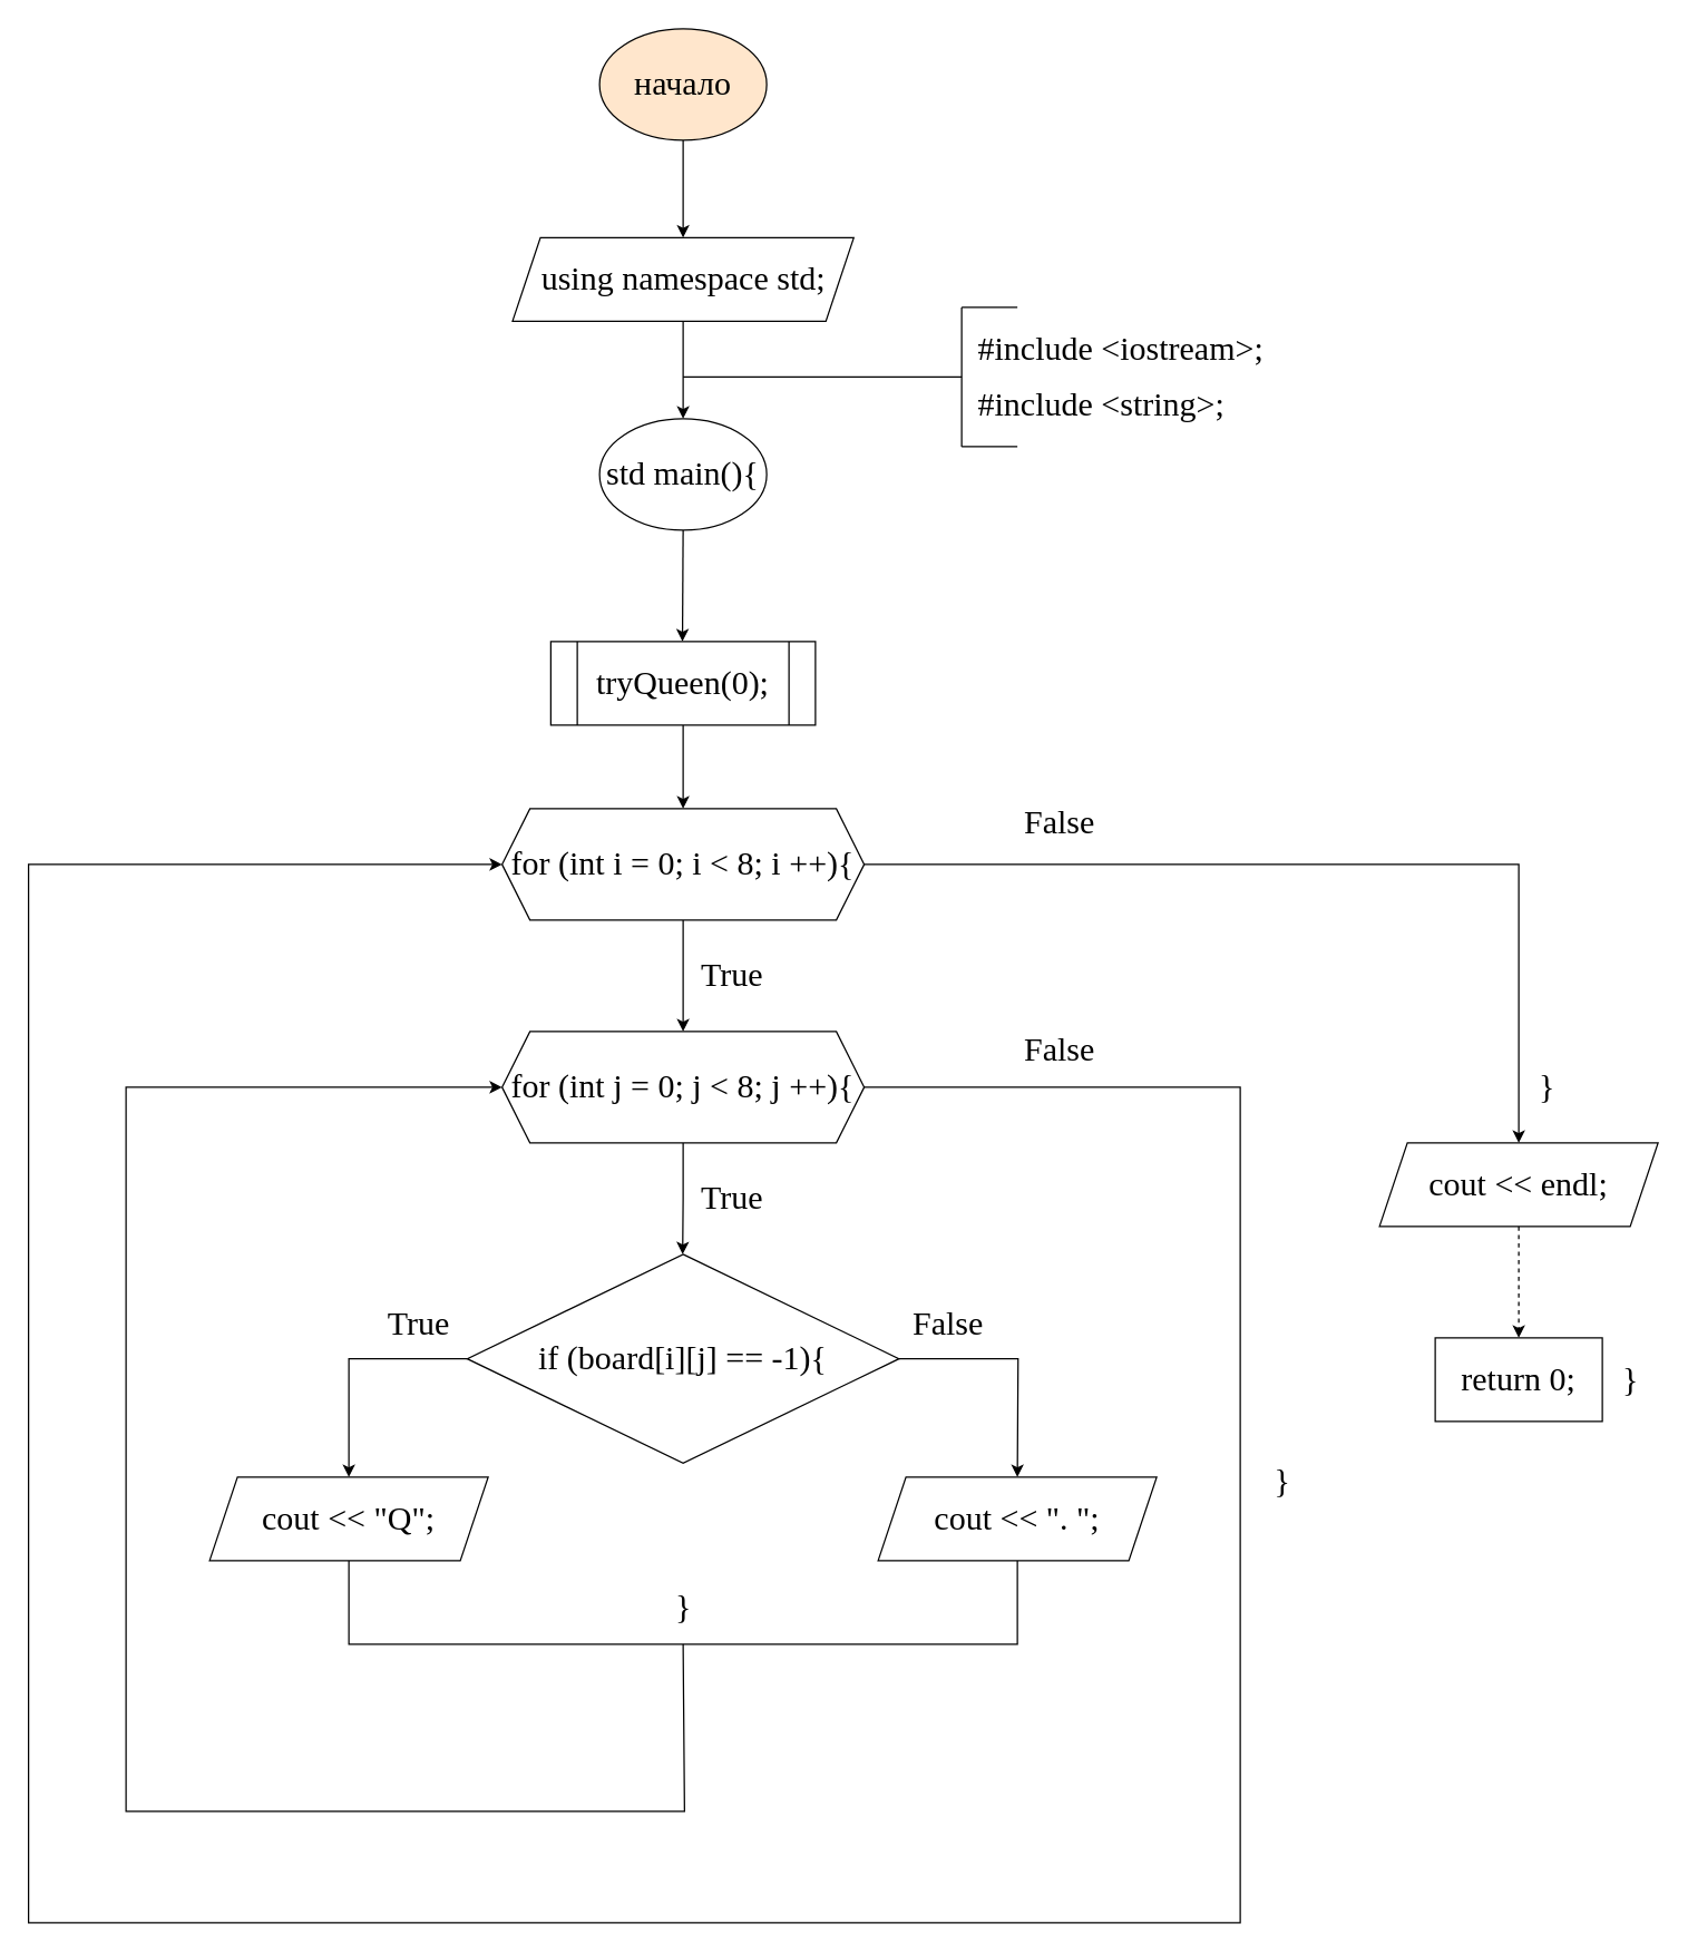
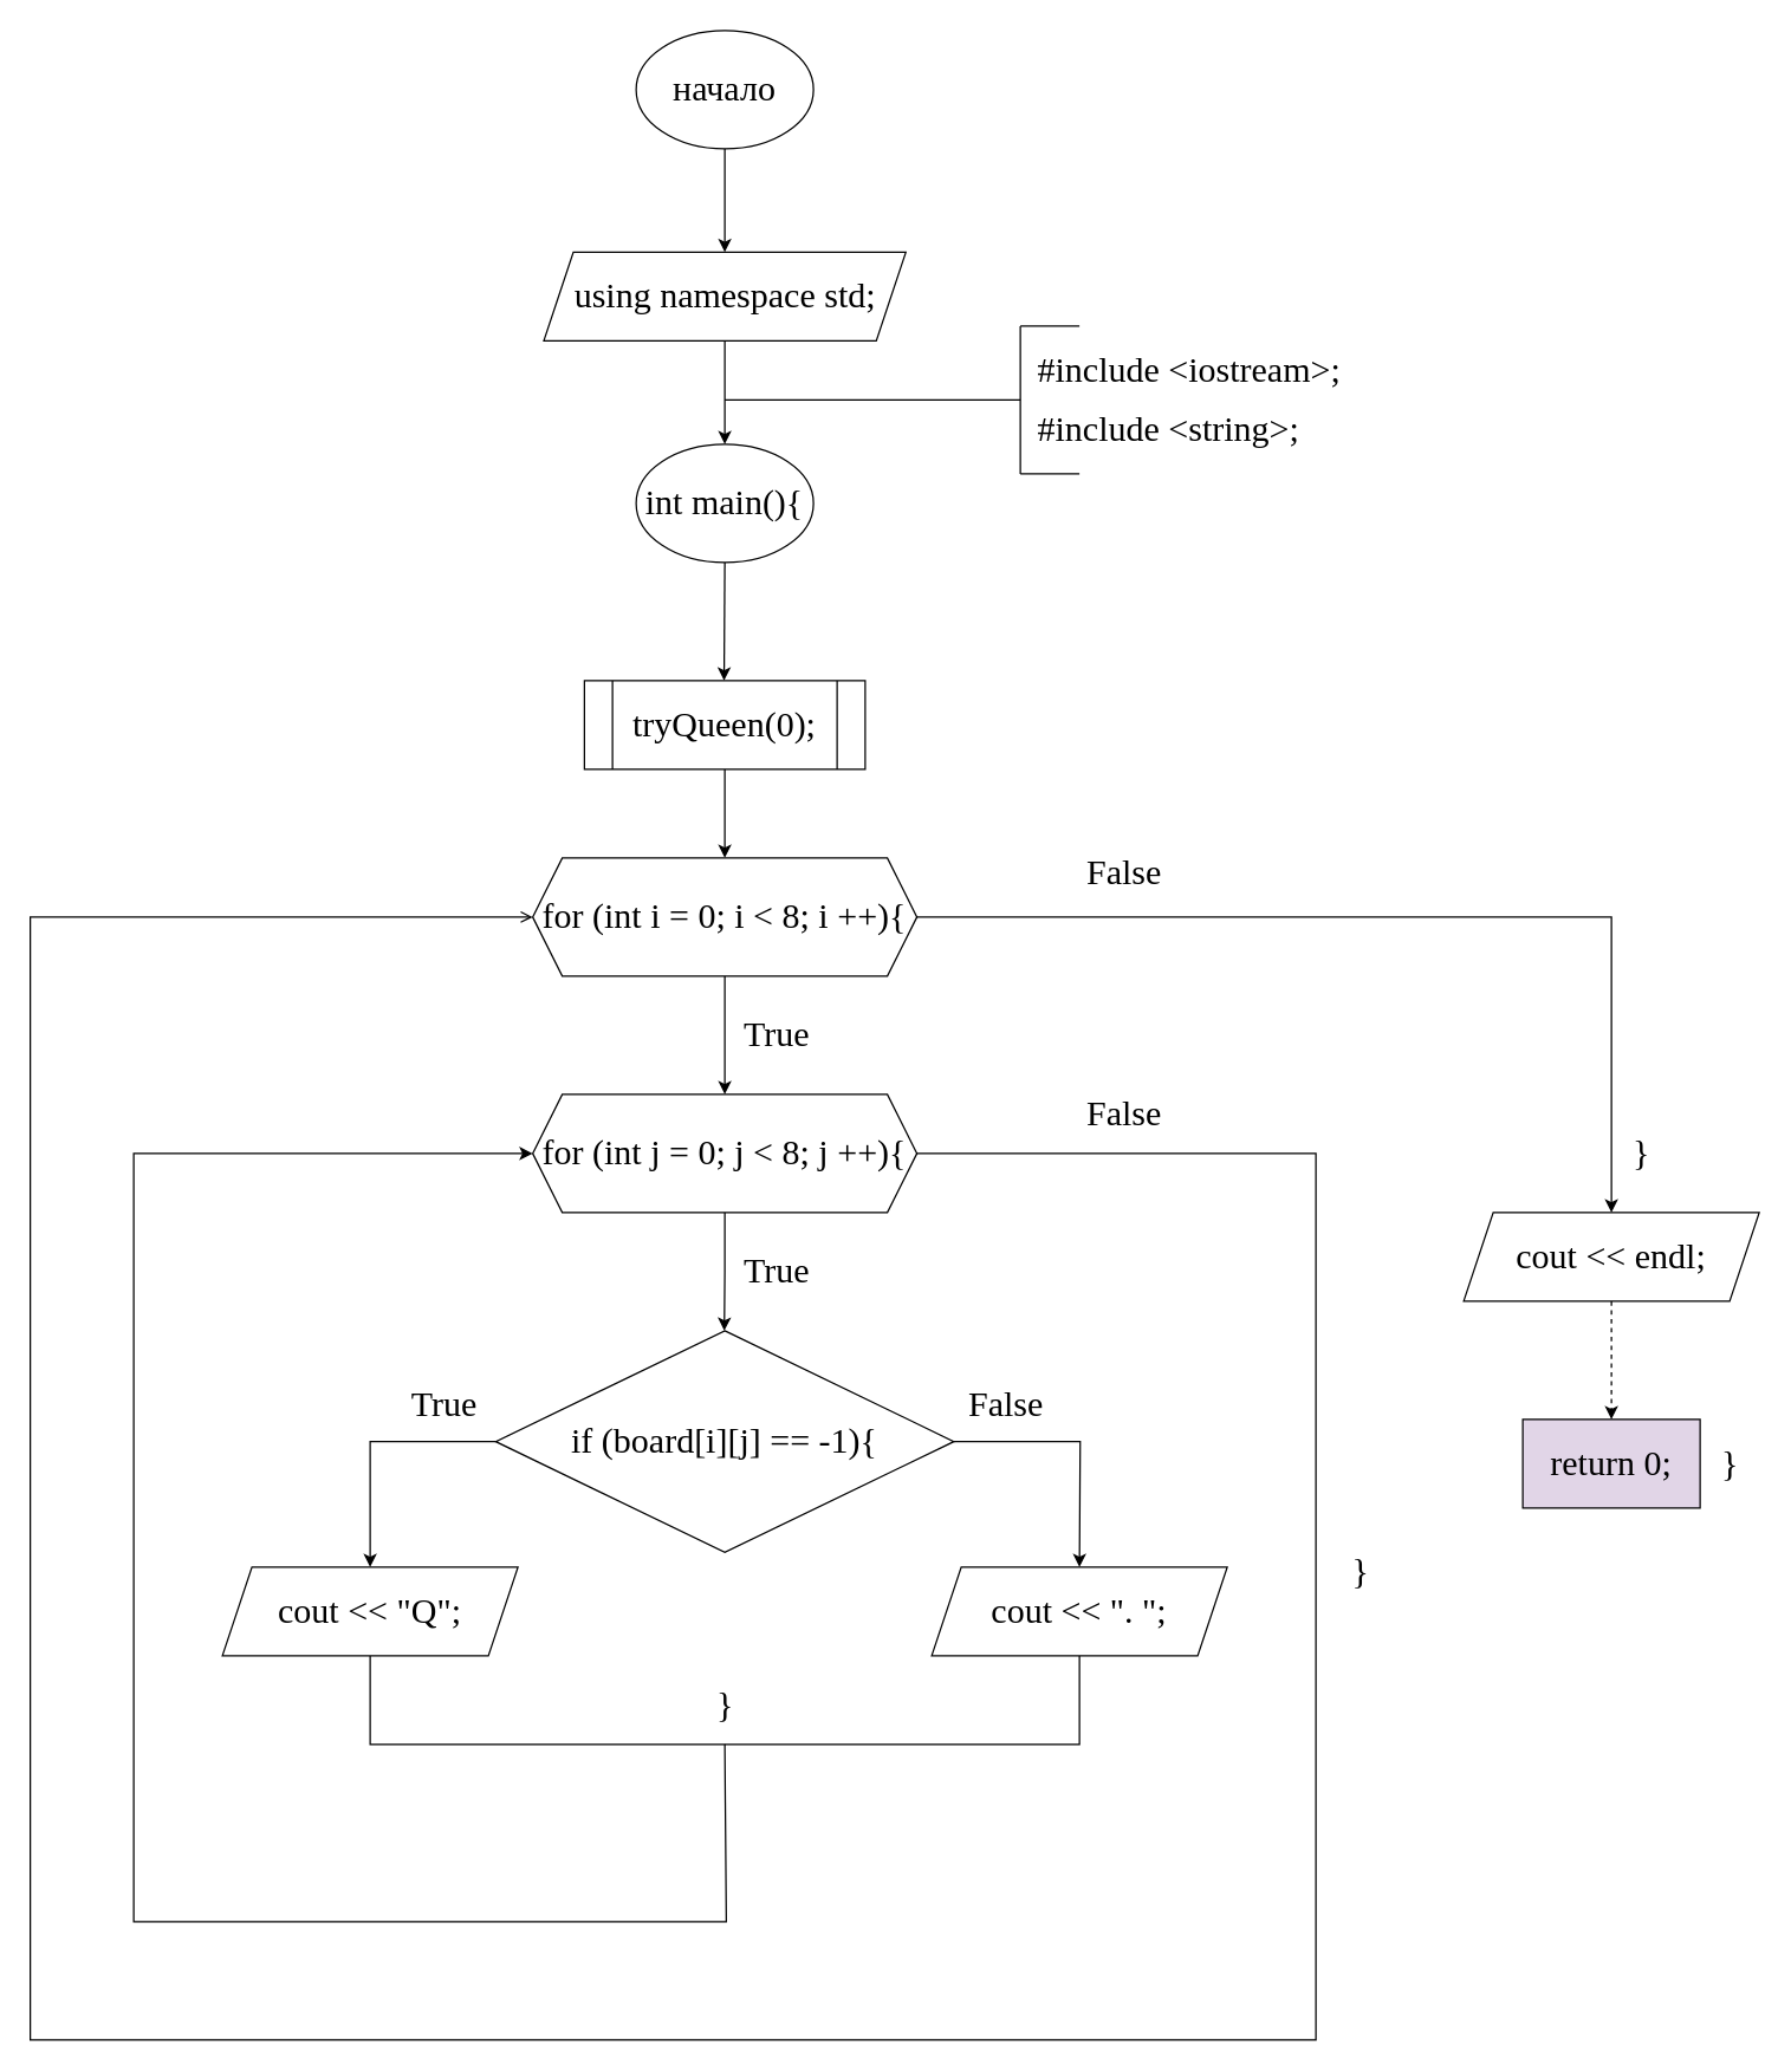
  <mxCell id="0" />
  <mxCell id="1" parent="0" />
  <mxCell id="2" style="edgeStyle=orthogonalEdgeStyle;rounded=0;orthogonalLoop=1;jettySize=auto;html=1;exitX=0.5;exitY=1;exitDx=0;exitDy=0;fontFamily=Times New Roman;fontSize=24;fontColor=default;" edge="1" parent="1" source="3"><mxGeometry relative="1" as="geometry"><mxPoint x="490" y="170" as="targetPoint" /></mxGeometry></mxCell>
- <mxCell id="3" value="начало" style="ellipse;whiteSpace=wrap;html=1;fontFamily=Times New Roman;fontSize=24;fillColor=#ffe6cc;" vertex="1" parent="1"><mxGeometry x="430" y="20" width="120" height="80" as="geometry" /></mxCell>
+ <mxCell id="3" value="начало" style="ellipse;whiteSpace=wrap;html=1;fontFamily=Times New Roman;fontSize=24;" vertex="1" parent="1"><mxGeometry x="430" y="20" width="120" height="80" as="geometry" /></mxCell>
  <mxCell id="4" style="edgeStyle=orthogonalEdgeStyle;rounded=0;orthogonalLoop=1;jettySize=auto;html=1;exitX=0.5;exitY=1;exitDx=0;exitDy=0;fontFamily=Times New Roman;fontSize=24;fontColor=default;" edge="1" parent="1" source="5"><mxGeometry relative="1" as="geometry"><mxPoint x="490" y="300" as="targetPoint" /></mxGeometry></mxCell>
  <mxCell id="5" value="using namespace std;" style="shape=parallelogram;perimeter=parallelogramPerimeter;whiteSpace=wrap;html=1;fixedSize=1;strokeColor=default;align=center;verticalAlign=middle;fontFamily=Times New Roman;fontSize=24;fontColor=default;fillColor=default;" vertex="1" parent="1"><mxGeometry x="367.5" y="170" width="245" height="60" as="geometry" /></mxCell>
  <mxCell id="6" style="edgeStyle=orthogonalEdgeStyle;rounded=0;orthogonalLoop=1;jettySize=auto;html=1;exitX=0.5;exitY=1;exitDx=0;exitDy=0;fontFamily=Times New Roman;fontSize=24;fontColor=default;" edge="1" parent="1" source="7"><mxGeometry relative="1" as="geometry"><mxPoint x="489.526" y="460" as="targetPoint" /></mxGeometry></mxCell>
- <mxCell id="7" value="std main(){" style="ellipse;whiteSpace=wrap;html=1;strokeColor=default;align=center;verticalAlign=middle;fontFamily=Times New Roman;fontSize=24;fontColor=default;fillColor=default;" vertex="1" parent="1"><mxGeometry x="430" y="300" width="120" height="80" as="geometry" /></mxCell>
+ <mxCell id="7" value="int main(){" style="ellipse;whiteSpace=wrap;html=1;strokeColor=default;align=center;verticalAlign=middle;fontFamily=Times New Roman;fontSize=24;fontColor=default;fillColor=default;" vertex="1" parent="1"><mxGeometry x="430" y="300" width="120" height="80" as="geometry" /></mxCell>
  <mxCell id="8" value="" style="endArrow=none;html=1;rounded=0;fontFamily=Times New Roman;fontSize=24;fontColor=default;" edge="1" parent="1"><mxGeometry width="50" height="50" relative="1" as="geometry"><mxPoint x="690" y="320" as="sourcePoint" /><mxPoint x="690" y="220" as="targetPoint" /></mxGeometry></mxCell>
  <mxCell id="9" value="" style="endArrow=none;html=1;rounded=0;fontFamily=Times New Roman;fontSize=24;fontColor=default;" edge="1" parent="1"><mxGeometry width="50" height="50" relative="1" as="geometry"><mxPoint x="490" y="270" as="sourcePoint" /><mxPoint x="690" y="270" as="targetPoint" /></mxGeometry></mxCell>
  <mxCell id="10" value="" style="endArrow=none;html=1;rounded=0;fontFamily=Times New Roman;fontSize=24;fontColor=default;" edge="1" parent="1"><mxGeometry width="50" height="50" relative="1" as="geometry"><mxPoint x="690" y="220" as="sourcePoint" /><mxPoint x="730" y="220" as="targetPoint" /></mxGeometry></mxCell>
  <mxCell id="11" value="" style="endArrow=none;html=1;rounded=0;fontFamily=Times New Roman;fontSize=24;fontColor=default;" edge="1" parent="1"><mxGeometry width="50" height="50" relative="1" as="geometry"><mxPoint x="690" y="320" as="sourcePoint" /><mxPoint x="730" y="320" as="targetPoint" /></mxGeometry></mxCell>
  <mxCell id="12" value="#include &amp;lt;iostream&amp;gt;;" style="text;html=1;align=left;verticalAlign=middle;resizable=0;points=[];autosize=1;strokeColor=none;fillColor=none;fontSize=24;fontFamily=Times New Roman;fontColor=default;" vertex="1" parent="1"><mxGeometry x="700" y="230" width="230" height="40" as="geometry" /></mxCell>
  <mxCell id="13" value="#include &amp;lt;string&amp;gt;;" style="text;html=1;align=left;verticalAlign=middle;resizable=0;points=[];autosize=1;strokeColor=none;fillColor=none;fontSize=24;fontFamily=Times New Roman;fontColor=default;" vertex="1" parent="1"><mxGeometry x="700" y="270" width="200" height="40" as="geometry" /></mxCell>
  <mxCell id="14" style="edgeStyle=orthogonalEdgeStyle;rounded=0;orthogonalLoop=1;jettySize=auto;html=1;exitX=0.5;exitY=1;exitDx=0;exitDy=0;fontFamily=Times New Roman;fontSize=24;fontColor=default;" edge="1" parent="1" source="15"><mxGeometry relative="1" as="geometry"><mxPoint x="490" y="580" as="targetPoint" /></mxGeometry></mxCell>
  <mxCell id="15" value="tryQueen(0);" style="shape=process;whiteSpace=wrap;html=1;backgroundOutline=1;strokeColor=default;align=center;verticalAlign=middle;fontFamily=Times New Roman;fontSize=24;fontColor=default;fillColor=default;" vertex="1" parent="1"><mxGeometry x="395" y="460" width="190" height="60" as="geometry" /></mxCell>
  <mxCell id="16" style="edgeStyle=orthogonalEdgeStyle;rounded=0;orthogonalLoop=1;jettySize=auto;html=1;exitX=0.5;exitY=1;exitDx=0;exitDy=0;fontFamily=Times New Roman;fontSize=24;fontColor=default;" edge="1" parent="1" source="18"><mxGeometry relative="1" as="geometry"><mxPoint x="490" y="740" as="targetPoint" /></mxGeometry></mxCell>
  <mxCell id="17" style="edgeStyle=orthogonalEdgeStyle;rounded=0;orthogonalLoop=1;jettySize=auto;html=1;exitX=1;exitY=0.5;exitDx=0;exitDy=0;fontFamily=Times New Roman;fontSize=24;fontColor=default;" edge="1" parent="1" source="18"><mxGeometry relative="1" as="geometry"><mxPoint x="1090" y="820" as="targetPoint" /><Array as="points"><mxPoint x="1090" y="620" /><mxPoint x="1090" y="820" /></Array></mxGeometry></mxCell>
  <mxCell id="18" value="for (int i = 0; i &amp;lt; 8; i ++){" style="shape=hexagon;perimeter=hexagonPerimeter2;whiteSpace=wrap;html=1;fixedSize=1;strokeColor=default;align=center;verticalAlign=middle;fontFamily=Times New Roman;fontSize=24;fontColor=default;fillColor=default;" vertex="1" parent="1"><mxGeometry x="360" y="580" width="260" height="80" as="geometry" /></mxCell>
  <mxCell id="19" style="edgeStyle=orthogonalEdgeStyle;rounded=0;orthogonalLoop=1;jettySize=auto;html=1;exitX=0.5;exitY=1;exitDx=0;exitDy=0;fontFamily=Times New Roman;fontSize=24;fontColor=default;" edge="1" parent="1" source="22"><mxGeometry relative="1" as="geometry"><mxPoint x="489.667" y="900" as="targetPoint" /></mxGeometry></mxCell>
  <mxCell id="20" style="edgeStyle=orthogonalEdgeStyle;rounded=0;orthogonalLoop=1;jettySize=auto;html=1;exitX=0;exitY=0.5;exitDx=0;exitDy=0;fontFamily=Times New Roman;fontSize=24;fontColor=default;endArrow=none;endFill=0;startArrow=classic;startFill=1;" edge="1" parent="1" source="22"><mxGeometry relative="1" as="geometry"><mxPoint x="490" y="1180" as="targetPoint" /><Array as="points"><mxPoint x="90" y="780" /><mxPoint x="90" y="1300" /><mxPoint x="491" y="1300" /></Array></mxGeometry></mxCell>
- <mxCell id="21" style="edgeStyle=orthogonalEdgeStyle;rounded=0;orthogonalLoop=1;jettySize=auto;html=1;exitX=1;exitY=0.5;exitDx=0;exitDy=0;entryX=0;entryY=0.5;entryDx=0;entryDy=0;fontFamily=Times New Roman;fontSize=24;fontColor=default;" edge="1" parent="1" source="22" target="18"><mxGeometry relative="1" as="geometry"><Array as="points"><mxPoint x="890" y="780" /><mxPoint x="890" y="1380" /><mxPoint x="20" y="1380" /><mxPoint x="20" y="620" /></Array></mxGeometry></mxCell>
+ <mxCell id="21" style="edgeStyle=orthogonalEdgeStyle;rounded=0;orthogonalLoop=1;jettySize=auto;html=1;exitX=1;exitY=0.5;exitDx=0;exitDy=0;entryX=0;entryY=0.5;entryDx=0;entryDy=0;fontFamily=Times New Roman;fontSize=24;fontColor=default;endArrow=open;" edge="1" parent="1" source="22" target="18"><mxGeometry relative="1" as="geometry"><Array as="points"><mxPoint x="890" y="780" /><mxPoint x="890" y="1380" /><mxPoint x="20" y="1380" /><mxPoint x="20" y="620" /></Array></mxGeometry></mxCell>
  <mxCell id="22" value="for (int j = 0; j &amp;lt; 8; j ++){" style="shape=hexagon;perimeter=hexagonPerimeter2;whiteSpace=wrap;html=1;fixedSize=1;strokeColor=default;align=center;verticalAlign=middle;fontFamily=Times New Roman;fontSize=24;fontColor=default;fillColor=default;" vertex="1" parent="1"><mxGeometry x="360" y="740" width="260" height="80" as="geometry" /></mxCell>
  <mxCell id="23" value="True" style="text;html=1;align=center;verticalAlign=middle;resizable=0;points=[];autosize=1;strokeColor=none;fillColor=none;fontSize=24;fontFamily=Times New Roman;fontColor=default;" vertex="1" parent="1"><mxGeometry x="490" y="680" width="70" height="40" as="geometry" /></mxCell>
  <mxCell id="24" value="True" style="text;html=1;align=center;verticalAlign=middle;resizable=0;points=[];autosize=1;strokeColor=none;fillColor=none;fontSize=24;fontFamily=Times New Roman;fontColor=default;" vertex="1" parent="1"><mxGeometry x="490" y="840" width="70" height="40" as="geometry" /></mxCell>
  <mxCell id="25" style="edgeStyle=orthogonalEdgeStyle;rounded=0;orthogonalLoop=1;jettySize=auto;html=1;exitX=0;exitY=0.5;exitDx=0;exitDy=0;fontFamily=Times New Roman;fontSize=24;fontColor=default;" edge="1" parent="1" source="27"><mxGeometry relative="1" as="geometry"><mxPoint x="250" y="1060" as="targetPoint" /><Array as="points"><mxPoint x="250" y="975" /></Array></mxGeometry></mxCell>
  <mxCell id="26" style="edgeStyle=orthogonalEdgeStyle;rounded=0;orthogonalLoop=1;jettySize=auto;html=1;exitX=1;exitY=0.5;exitDx=0;exitDy=0;fontFamily=Times New Roman;fontSize=24;fontColor=default;" edge="1" parent="1" source="27"><mxGeometry relative="1" as="geometry"><mxPoint x="730" y="1060" as="targetPoint" /></mxGeometry></mxCell>
  <mxCell id="27" value="if (board[i][j] == -1){" style="rhombus;whiteSpace=wrap;html=1;strokeColor=default;align=center;verticalAlign=middle;fontFamily=Times New Roman;fontSize=24;fontColor=default;fillColor=default;" vertex="1" parent="1"><mxGeometry x="335" y="900" width="310" height="150" as="geometry" /></mxCell>
  <mxCell id="28" value="True" style="text;html=1;align=center;verticalAlign=middle;resizable=0;points=[];autosize=1;strokeColor=none;fillColor=none;fontSize=24;fontFamily=Times New Roman;fontColor=default;" vertex="1" parent="1"><mxGeometry x="265" y="930" width="70" height="40" as="geometry" /></mxCell>
  <mxCell id="29" style="edgeStyle=orthogonalEdgeStyle;rounded=0;orthogonalLoop=1;jettySize=auto;html=1;exitX=0.5;exitY=1;exitDx=0;exitDy=0;entryX=0.5;entryY=1;entryDx=0;entryDy=0;fontFamily=Times New Roman;fontSize=24;fontColor=default;endArrow=none;endFill=0;" edge="1" parent="1" source="30" target="32"><mxGeometry relative="1" as="geometry"><Array as="points"><mxPoint x="250" y="1180" /><mxPoint x="730" y="1180" /></Array></mxGeometry></mxCell>
  <mxCell id="30" value="cout &amp;lt;&amp;lt; &quot;Q&quot;;" style="shape=parallelogram;perimeter=parallelogramPerimeter;whiteSpace=wrap;html=1;fixedSize=1;strokeColor=default;align=center;verticalAlign=middle;fontFamily=Times New Roman;fontSize=24;fontColor=default;fillColor=default;" vertex="1" parent="1"><mxGeometry x="150" y="1060" width="200" height="60" as="geometry" /></mxCell>
  <mxCell id="31" value="False" style="text;html=1;align=center;verticalAlign=middle;resizable=0;points=[];autosize=1;strokeColor=none;fillColor=none;fontSize=24;fontFamily=Times New Roman;fontColor=default;" vertex="1" parent="1"><mxGeometry x="645" y="930" width="70" height="40" as="geometry" /></mxCell>
  <mxCell id="32" value="cout &amp;lt;&amp;lt; &quot;. &quot;;" style="shape=parallelogram;perimeter=parallelogramPerimeter;whiteSpace=wrap;html=1;fixedSize=1;strokeColor=default;align=center;verticalAlign=middle;fontFamily=Times New Roman;fontSize=24;fontColor=default;fillColor=default;" vertex="1" parent="1"><mxGeometry x="630" y="1060" width="200" height="60" as="geometry" /></mxCell>
  <mxCell id="33" value="False" style="text;html=1;align=center;verticalAlign=middle;resizable=0;points=[];autosize=1;strokeColor=none;fillColor=none;fontSize=24;fontFamily=Times New Roman;fontColor=default;" vertex="1" parent="1"><mxGeometry x="725" y="733" width="70" height="40" as="geometry" /></mxCell>
  <mxCell id="34" value="" style="edgeStyle=orthogonalEdgeStyle;rounded=0;orthogonalLoop=1;jettySize=auto;html=1;fontFamily=Times New Roman;fontSize=24;fontColor=default;dashed=1;" edge="1" parent="1" source="35" target="40"><mxGeometry relative="1" as="geometry" /></mxCell>
  <mxCell id="35" value="cout &amp;lt;&amp;lt; endl;" style="shape=parallelogram;perimeter=parallelogramPerimeter;whiteSpace=wrap;html=1;fixedSize=1;strokeColor=default;align=center;verticalAlign=middle;fontFamily=Times New Roman;fontSize=24;fontColor=default;fillColor=default;" vertex="1" parent="1"><mxGeometry x="990" y="820" width="200" height="60" as="geometry" /></mxCell>
  <mxCell id="36" value="}" style="text;html=1;align=center;verticalAlign=middle;resizable=0;points=[];autosize=1;strokeColor=none;fillColor=none;fontSize=24;fontFamily=Times New Roman;fontColor=default;" vertex="1" parent="1"><mxGeometry x="900" y="1043" width="40" height="40" as="geometry" /></mxCell>
  <mxCell id="37" value="}" style="text;html=1;align=center;verticalAlign=middle;resizable=0;points=[];autosize=1;strokeColor=none;fillColor=none;fontSize=24;fontFamily=Times New Roman;fontColor=default;" vertex="1" parent="1"><mxGeometry x="1090" y="760" width="40" height="40" as="geometry" /></mxCell>
  <mxCell id="38" value="}" style="text;html=1;align=center;verticalAlign=middle;resizable=0;points=[];autosize=1;strokeColor=none;fillColor=none;fontSize=24;fontFamily=Times New Roman;fontColor=default;" vertex="1" parent="1"><mxGeometry x="1150" y="970" width="40" height="40" as="geometry" /></mxCell>
  <mxCell id="39" value="}" style="text;html=1;align=center;verticalAlign=middle;resizable=0;points=[];autosize=1;strokeColor=none;fillColor=none;fontSize=24;fontFamily=Times New Roman;fontColor=default;" vertex="1" parent="1"><mxGeometry x="470" y="1133" width="40" height="40" as="geometry" /></mxCell>
- <mxCell id="40" value="return 0;" style="whiteSpace=wrap;html=1;fontSize=24;fontFamily=Times New Roman;" vertex="1" parent="1"><mxGeometry x="1030" y="960" width="120" height="60" as="geometry" /></mxCell>
+ <mxCell id="40" value="return 0;" style="whiteSpace=wrap;html=1;fontSize=24;fontFamily=Times New Roman;fillColor=#e1d5e7;" vertex="1" parent="1"><mxGeometry x="1030" y="960" width="120" height="60" as="geometry" /></mxCell>
  <mxCell id="41" value="False" style="text;html=1;align=center;verticalAlign=middle;resizable=0;points=[];autosize=1;strokeColor=none;fillColor=none;fontSize=24;fontFamily=Times New Roman;fontColor=default;" vertex="1" parent="1"><mxGeometry x="725" y="570" width="70" height="40" as="geometry" /></mxCell>
